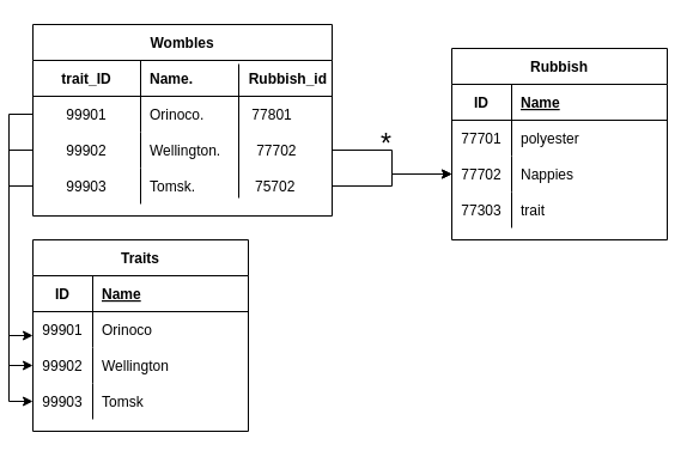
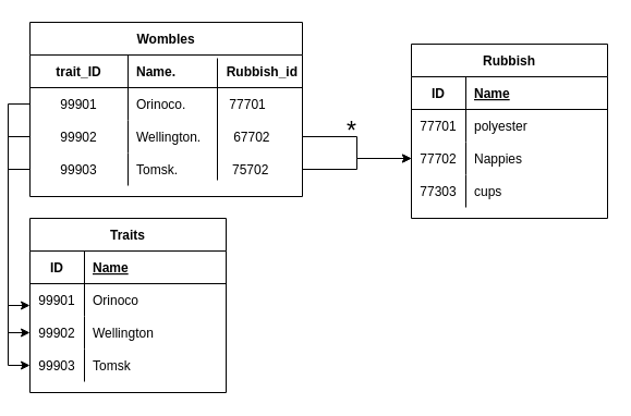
  <mxCell id="0" />
  <mxCell id="1" parent="0" />
  <mxCell id="2" value="Wombles" style="shape=table;startSize=30;container=1;collapsible=1;childLayout=tableLayout;fixedRows=1;rowLines=0;fontStyle=1;align=center;resizeLast=1;" vertex="1" parent="1"><mxGeometry x="20" y="20" width="250" height="160" as="geometry" /></mxCell>
  <mxCell id="3" value="" style="shape=tableRow;horizontal=0;startSize=0;swimlaneHead=0;swimlaneBody=0;fillColor=none;collapsible=0;dropTarget=0;points=[[0,0.5],[1,0.5]];portConstraint=eastwest;top=0;left=0;right=0;bottom=1;" vertex="1" parent="2"><mxGeometry y="30" width="250" height="30" as="geometry" /></mxCell>
  <mxCell id="4" value="trait_ID" style="shape=partialRectangle;connectable=0;fillColor=none;top=0;left=0;bottom=0;right=0;fontStyle=1;overflow=hidden;" vertex="1" parent="3"><mxGeometry width="90" height="30" as="geometry"><mxRectangle width="90" height="30" as="alternateBounds" /></mxGeometry></mxCell>
  <mxCell id="5" value="Name.              Rubbish_id    " style="shape=partialRectangle;connectable=0;fillColor=none;top=0;left=0;bottom=0;right=0;align=left;spacingLeft=6;fontStyle=1;overflow=hidden;" vertex="1" parent="3"><mxGeometry x="90" width="160" height="30" as="geometry"><mxRectangle width="160" height="30" as="alternateBounds" /></mxGeometry></mxCell>
  <mxCell id="6" value="" style="shape=tableRow;horizontal=0;startSize=0;swimlaneHead=0;swimlaneBody=0;fillColor=none;collapsible=0;dropTarget=0;points=[[0,0.5],[1,0.5]];portConstraint=eastwest;top=0;left=0;right=0;bottom=0;" vertex="1" parent="2"><mxGeometry y="60" width="250" height="30" as="geometry" /></mxCell>
  <mxCell id="7" value="99901" style="shape=partialRectangle;connectable=0;fillColor=none;top=0;left=0;bottom=0;right=0;editable=1;overflow=hidden;" vertex="1" parent="6"><mxGeometry width="90" height="30" as="geometry"><mxRectangle width="90" height="30" as="alternateBounds" /></mxGeometry></mxCell>
- <mxCell id="8" value="Orinoco.            77801" style="shape=partialRectangle;connectable=0;fillColor=none;top=0;left=0;bottom=0;right=0;align=left;spacingLeft=6;overflow=hidden;" vertex="1" parent="6"><mxGeometry x="90" width="160" height="30" as="geometry"><mxRectangle width="160" height="30" as="alternateBounds" /></mxGeometry></mxCell>
+ <mxCell id="8" value="Orinoco.            77701" style="shape=partialRectangle;connectable=0;fillColor=none;top=0;left=0;bottom=0;right=0;align=left;spacingLeft=6;overflow=hidden;" vertex="1" parent="6"><mxGeometry x="90" width="160" height="30" as="geometry"><mxRectangle width="160" height="30" as="alternateBounds" /></mxGeometry></mxCell>
  <mxCell id="9" value="" style="shape=tableRow;horizontal=0;startSize=0;swimlaneHead=0;swimlaneBody=0;fillColor=none;collapsible=0;dropTarget=0;points=[[0,0.5],[1,0.5]];portConstraint=eastwest;top=0;left=0;right=0;bottom=0;" vertex="1" parent="2"><mxGeometry y="90" width="250" height="30" as="geometry" /></mxCell>
  <mxCell id="10" value="99902" style="shape=partialRectangle;connectable=0;fillColor=none;top=0;left=0;bottom=0;right=0;editable=1;overflow=hidden;" vertex="1" parent="9"><mxGeometry width="90" height="30" as="geometry"><mxRectangle width="90" height="30" as="alternateBounds" /></mxGeometry></mxCell>
- <mxCell id="11" value="Wellington.         77702" style="shape=partialRectangle;connectable=0;fillColor=none;top=0;left=0;bottom=0;right=0;align=left;spacingLeft=6;overflow=hidden;" vertex="1" parent="9"><mxGeometry x="90" width="160" height="30" as="geometry"><mxRectangle width="160" height="30" as="alternateBounds" /></mxGeometry></mxCell>
+ <mxCell id="11" value="Wellington.         67702" style="shape=partialRectangle;connectable=0;fillColor=none;top=0;left=0;bottom=0;right=0;align=left;spacingLeft=6;overflow=hidden;" vertex="1" parent="9"><mxGeometry x="90" width="160" height="30" as="geometry"><mxRectangle width="160" height="30" as="alternateBounds" /></mxGeometry></mxCell>
  <mxCell id="12" value="" style="shape=tableRow;horizontal=0;startSize=0;swimlaneHead=0;swimlaneBody=0;fillColor=none;collapsible=0;dropTarget=0;points=[[0,0.5],[1,0.5]];portConstraint=eastwest;top=0;left=0;right=0;bottom=0;" vertex="1" parent="2"><mxGeometry y="120" width="250" height="30" as="geometry" /></mxCell>
  <mxCell id="13" value="99903" style="shape=partialRectangle;connectable=0;fillColor=none;top=0;left=0;bottom=0;right=0;editable=1;overflow=hidden;" vertex="1" parent="12"><mxGeometry width="90" height="30" as="geometry"><mxRectangle width="90" height="30" as="alternateBounds" /></mxGeometry></mxCell>
  <mxCell id="14" value="Tomsk.               75702" style="shape=partialRectangle;connectable=0;fillColor=none;top=0;left=0;bottom=0;right=0;align=left;spacingLeft=6;overflow=hidden;" vertex="1" parent="12"><mxGeometry x="90" width="160" height="30" as="geometry"><mxRectangle width="160" height="30" as="alternateBounds" /></mxGeometry></mxCell>
  <mxCell id="15" value="Traits" style="shape=table;startSize=30;container=1;collapsible=1;childLayout=tableLayout;fixedRows=1;rowLines=0;fontStyle=1;align=center;resizeLast=1;" vertex="1" parent="1"><mxGeometry x="20" y="200" width="180" height="160" as="geometry" /></mxCell>
  <mxCell id="16" value="" style="shape=tableRow;horizontal=0;startSize=0;swimlaneHead=0;swimlaneBody=0;fillColor=none;collapsible=0;dropTarget=0;points=[[0,0.5],[1,0.5]];portConstraint=eastwest;top=0;left=0;right=0;bottom=1;" vertex="1" parent="15"><mxGeometry y="30" width="180" height="30" as="geometry" /></mxCell>
  <mxCell id="17" value="ID" style="shape=partialRectangle;connectable=0;fillColor=none;top=0;left=0;bottom=0;right=0;fontStyle=1;overflow=hidden;" vertex="1" parent="16"><mxGeometry width="50" height="30" as="geometry"><mxRectangle width="50" height="30" as="alternateBounds" /></mxGeometry></mxCell>
  <mxCell id="18" value="Name" style="shape=partialRectangle;connectable=0;fillColor=none;top=0;left=0;bottom=0;right=0;align=left;spacingLeft=6;fontStyle=5;overflow=hidden;" vertex="1" parent="16"><mxGeometry x="50" width="130" height="30" as="geometry"><mxRectangle width="130" height="30" as="alternateBounds" /></mxGeometry></mxCell>
  <mxCell id="19" value="" style="shape=tableRow;horizontal=0;startSize=0;swimlaneHead=0;swimlaneBody=0;fillColor=none;collapsible=0;dropTarget=0;points=[[0,0.5],[1,0.5]];portConstraint=eastwest;top=0;left=0;right=0;bottom=0;" vertex="1" parent="15"><mxGeometry y="60" width="180" height="30" as="geometry" /></mxCell>
  <mxCell id="20" value="99901" style="shape=partialRectangle;connectable=0;fillColor=none;top=0;left=0;bottom=0;right=0;editable=1;overflow=hidden;" vertex="1" parent="19"><mxGeometry width="50" height="30" as="geometry"><mxRectangle width="50" height="30" as="alternateBounds" /></mxGeometry></mxCell>
  <mxCell id="21" value="Orinoco" style="shape=partialRectangle;connectable=0;fillColor=none;top=0;left=0;bottom=0;right=0;align=left;spacingLeft=6;overflow=hidden;" vertex="1" parent="19"><mxGeometry x="50" width="130" height="30" as="geometry"><mxRectangle width="130" height="30" as="alternateBounds" /></mxGeometry></mxCell>
  <mxCell id="22" value="" style="shape=tableRow;horizontal=0;startSize=0;swimlaneHead=0;swimlaneBody=0;fillColor=none;collapsible=0;dropTarget=0;points=[[0,0.5],[1,0.5]];portConstraint=eastwest;top=0;left=0;right=0;bottom=0;" vertex="1" parent="15"><mxGeometry y="90" width="180" height="30" as="geometry" /></mxCell>
  <mxCell id="23" value="99902" style="shape=partialRectangle;connectable=0;fillColor=none;top=0;left=0;bottom=0;right=0;editable=1;overflow=hidden;" vertex="1" parent="22"><mxGeometry width="50" height="30" as="geometry"><mxRectangle width="50" height="30" as="alternateBounds" /></mxGeometry></mxCell>
  <mxCell id="24" value="Wellington" style="shape=partialRectangle;connectable=0;fillColor=none;top=0;left=0;bottom=0;right=0;align=left;spacingLeft=6;overflow=hidden;" vertex="1" parent="22"><mxGeometry x="50" width="130" height="30" as="geometry"><mxRectangle width="130" height="30" as="alternateBounds" /></mxGeometry></mxCell>
  <mxCell id="25" value="" style="shape=tableRow;horizontal=0;startSize=0;swimlaneHead=0;swimlaneBody=0;fillColor=none;collapsible=0;dropTarget=0;points=[[0,0.5],[1,0.5]];portConstraint=eastwest;top=0;left=0;right=0;bottom=0;" vertex="1" parent="15"><mxGeometry y="120" width="180" height="30" as="geometry" /></mxCell>
  <mxCell id="26" value="99903" style="shape=partialRectangle;connectable=0;fillColor=none;top=0;left=0;bottom=0;right=0;editable=1;overflow=hidden;" vertex="1" parent="25"><mxGeometry width="50" height="30" as="geometry"><mxRectangle width="50" height="30" as="alternateBounds" /></mxGeometry></mxCell>
  <mxCell id="27" value="Tomsk" style="shape=partialRectangle;connectable=0;fillColor=none;top=0;left=0;bottom=0;right=0;align=left;spacingLeft=6;overflow=hidden;" vertex="1" parent="25"><mxGeometry x="50" width="130" height="30" as="geometry"><mxRectangle width="130" height="30" as="alternateBounds" /></mxGeometry></mxCell>
  <mxCell id="28" value="Rubbish" style="shape=table;startSize=30;container=1;collapsible=1;childLayout=tableLayout;fixedRows=1;rowLines=0;fontStyle=1;align=center;resizeLast=1;" vertex="1" parent="1"><mxGeometry x="370" y="40" width="180" height="160" as="geometry" /></mxCell>
  <mxCell id="29" value="" style="shape=tableRow;horizontal=0;startSize=0;swimlaneHead=0;swimlaneBody=0;fillColor=none;collapsible=0;dropTarget=0;points=[[0,0.5],[1,0.5]];portConstraint=eastwest;top=0;left=0;right=0;bottom=1;" vertex="1" parent="28"><mxGeometry y="30" width="180" height="30" as="geometry" /></mxCell>
  <mxCell id="30" value="ID" style="shape=partialRectangle;connectable=0;fillColor=none;top=0;left=0;bottom=0;right=0;fontStyle=1;overflow=hidden;" vertex="1" parent="29"><mxGeometry width="50" height="30" as="geometry"><mxRectangle width="50" height="30" as="alternateBounds" /></mxGeometry></mxCell>
  <mxCell id="31" value="Name" style="shape=partialRectangle;connectable=0;fillColor=none;top=0;left=0;bottom=0;right=0;align=left;spacingLeft=6;fontStyle=5;overflow=hidden;" vertex="1" parent="29"><mxGeometry x="50" width="130" height="30" as="geometry"><mxRectangle width="130" height="30" as="alternateBounds" /></mxGeometry></mxCell>
  <mxCell id="32" value="" style="shape=tableRow;horizontal=0;startSize=0;swimlaneHead=0;swimlaneBody=0;fillColor=none;collapsible=0;dropTarget=0;points=[[0,0.5],[1,0.5]];portConstraint=eastwest;top=0;left=0;right=0;bottom=0;" vertex="1" parent="28"><mxGeometry y="60" width="180" height="30" as="geometry" /></mxCell>
  <mxCell id="33" value="77701" style="shape=partialRectangle;connectable=0;fillColor=none;top=0;left=0;bottom=0;right=0;editable=1;overflow=hidden;" vertex="1" parent="32"><mxGeometry width="50" height="30" as="geometry"><mxRectangle width="50" height="30" as="alternateBounds" /></mxGeometry></mxCell>
  <mxCell id="34" value="polyester" style="shape=partialRectangle;connectable=0;fillColor=none;top=0;left=0;bottom=0;right=0;align=left;spacingLeft=6;overflow=hidden;" vertex="1" parent="32"><mxGeometry x="50" width="130" height="30" as="geometry"><mxRectangle width="130" height="30" as="alternateBounds" /></mxGeometry></mxCell>
  <mxCell id="35" value="" style="shape=tableRow;horizontal=0;startSize=0;swimlaneHead=0;swimlaneBody=0;fillColor=none;collapsible=0;dropTarget=0;points=[[0,0.5],[1,0.5]];portConstraint=eastwest;top=0;left=0;right=0;bottom=0;" vertex="1" parent="28"><mxGeometry y="90" width="180" height="30" as="geometry" /></mxCell>
  <mxCell id="36" value="77702" style="shape=partialRectangle;connectable=0;fillColor=none;top=0;left=0;bottom=0;right=0;editable=1;overflow=hidden;" vertex="1" parent="35"><mxGeometry width="50" height="30" as="geometry"><mxRectangle width="50" height="30" as="alternateBounds" /></mxGeometry></mxCell>
  <mxCell id="37" value="Nappies" style="shape=partialRectangle;connectable=0;fillColor=none;top=0;left=0;bottom=0;right=0;align=left;spacingLeft=6;overflow=hidden;" vertex="1" parent="35"><mxGeometry x="50" width="130" height="30" as="geometry"><mxRectangle width="130" height="30" as="alternateBounds" /></mxGeometry></mxCell>
  <mxCell id="38" value="" style="shape=tableRow;horizontal=0;startSize=0;swimlaneHead=0;swimlaneBody=0;fillColor=none;collapsible=0;dropTarget=0;points=[[0,0.5],[1,0.5]];portConstraint=eastwest;top=0;left=0;right=0;bottom=0;" vertex="1" parent="28"><mxGeometry y="120" width="180" height="30" as="geometry" /></mxCell>
  <mxCell id="39" value="77303" style="shape=partialRectangle;connectable=0;fillColor=none;top=0;left=0;bottom=0;right=0;editable=1;overflow=hidden;" vertex="1" parent="38"><mxGeometry width="50" height="30" as="geometry"><mxRectangle width="50" height="30" as="alternateBounds" /></mxGeometry></mxCell>
- <mxCell id="40" value="trait" style="shape=partialRectangle;connectable=0;fillColor=none;top=0;left=0;bottom=0;right=0;align=left;spacingLeft=6;overflow=hidden;" vertex="1" parent="38"><mxGeometry x="50" width="130" height="30" as="geometry"><mxRectangle width="130" height="30" as="alternateBounds" /></mxGeometry></mxCell>
+ <mxCell id="40" value="cups" style="shape=partialRectangle;connectable=0;fillColor=none;top=0;left=0;bottom=0;right=0;align=left;spacingLeft=6;overflow=hidden;" vertex="1" parent="38"><mxGeometry x="50" width="130" height="30" as="geometry"><mxRectangle width="130" height="30" as="alternateBounds" /></mxGeometry></mxCell>
  <mxCell id="41" style="edgeStyle=orthogonalEdgeStyle;rounded=0;orthogonalLoop=1;jettySize=auto;html=1;exitX=1;exitY=0.5;exitDx=0;exitDy=0;entryX=0;entryY=0.5;entryDx=0;entryDy=0;" edge="1" parent="1" source="12" target="35"><mxGeometry relative="1" as="geometry" /></mxCell>
  <mxCell id="42" style="edgeStyle=orthogonalEdgeStyle;rounded=0;orthogonalLoop=1;jettySize=auto;html=1;exitX=1;exitY=0.5;exitDx=0;exitDy=0;" edge="1" parent="1" source="9" target="35"><mxGeometry relative="1" as="geometry" /></mxCell>
  <mxCell id="43" style="edgeStyle=orthogonalEdgeStyle;rounded=0;orthogonalLoop=1;jettySize=auto;html=1;exitX=0;exitY=0.5;exitDx=0;exitDy=0;entryX=0;entryY=0.5;entryDx=0;entryDy=0;" edge="1" parent="1" source="6" target="15"><mxGeometry relative="1" as="geometry" /></mxCell>
  <mxCell id="44" style="edgeStyle=orthogonalEdgeStyle;rounded=0;orthogonalLoop=1;jettySize=auto;html=1;exitX=0;exitY=0.5;exitDx=0;exitDy=0;entryX=0;entryY=0.5;entryDx=0;entryDy=0;" edge="1" parent="1" source="9" target="22"><mxGeometry relative="1" as="geometry" /></mxCell>
  <mxCell id="45" style="edgeStyle=orthogonalEdgeStyle;rounded=0;orthogonalLoop=1;jettySize=auto;html=1;exitX=0;exitY=0.5;exitDx=0;exitDy=0;entryX=0;entryY=0.5;entryDx=0;entryDy=0;" edge="1" parent="1" source="12" target="25"><mxGeometry relative="1" as="geometry" /></mxCell>
  <mxCell id="46" value="&lt;font style=&quot;font-size: 23px;&quot;&gt;*&lt;/font&gt;" style="text;html=1;align=center;verticalAlign=middle;resizable=0;points=[];autosize=1;strokeColor=none;fillColor=none;" vertex="1" parent="1"><mxGeometry x="300" y="100" width="30" height="40" as="geometry" /></mxCell>
  <mxCell id="47" value="" style="endArrow=none;html=1;rounded=0;fontSize=23;" edge="1" parent="1"><mxGeometry width="50" height="50" relative="1" as="geometry"><mxPoint x="192" y="165" as="sourcePoint" /><mxPoint x="192" y="53" as="targetPoint" /></mxGeometry></mxCell>
